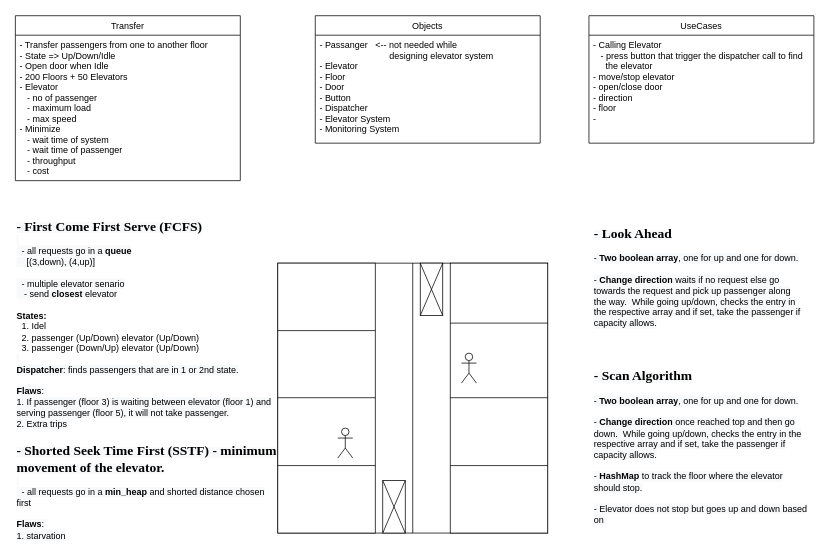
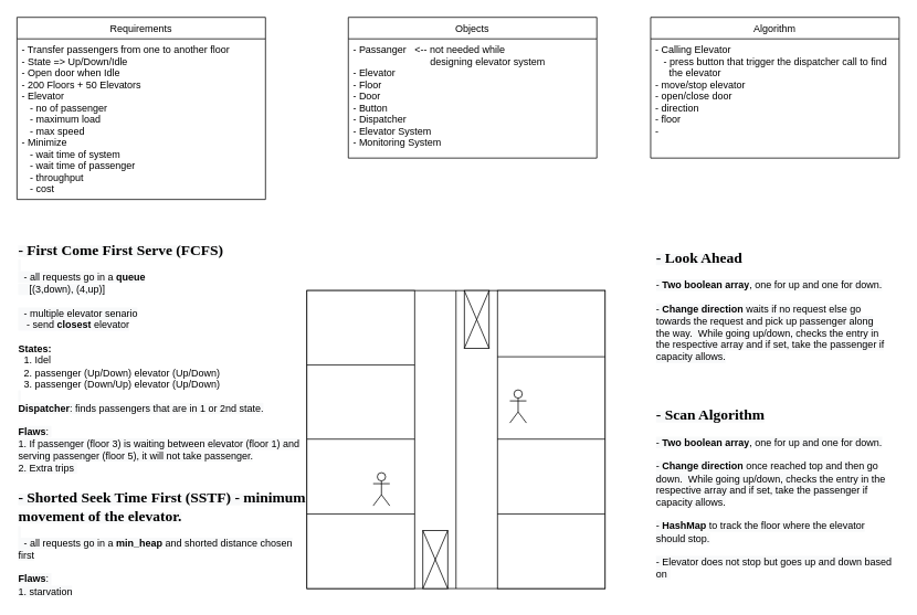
  <mxCell id="0" />
  <mxCell id="1" parent="0" />
- <mxCell id="2" value="Transfer" style="swimlane;fontStyle=0;childLayout=stackLayout;horizontal=1;startSize=26;horizontalStack=0;resizeParent=1;resizeParentMax=0;resizeLast=0;collapsible=1;marginBottom=0;" vertex="1" parent="1"><mxGeometry x="20" y="20" width="300" height="220" as="geometry" /></mxCell>
+ <mxCell id="2" value="Requirements" style="swimlane;fontStyle=0;childLayout=stackLayout;horizontal=1;startSize=26;horizontalStack=0;resizeParent=1;resizeParentMax=0;resizeLast=0;collapsible=1;marginBottom=0;" vertex="1" parent="1"><mxGeometry x="20" y="20" width="300" height="220" as="geometry" /></mxCell>
  <mxCell id="3" value="- Transfer passengers from one to another floor&#10;- State =&gt; Up/Down/Idle&#10;- Open door when Idle&#10;- 200 Floors + 50 Elevators&#10;- Elevator&#10;   - no of passenger&#10;   - maximum load&#10;   - max speed&#10;- Minimize&#10;   - wait time of system&#10;   - wait time of passenger&#10;   - throughput &#10;   - cost" style="text;strokeColor=none;fillColor=none;align=left;verticalAlign=top;spacingLeft=4;spacingRight=4;overflow=hidden;rotatable=0;points=[[0,0.5],[1,0.5]];portConstraint=eastwest;" vertex="1" parent="2"><mxGeometry y="26" width="300" height="194" as="geometry" /></mxCell>
  <mxCell id="4" value="" style="whiteSpace=wrap;html=1;aspect=fixed;" vertex="1" parent="1"><mxGeometry x="370" y="350" width="360" height="360" as="geometry" /></mxCell>
  <mxCell id="5" value="" style="rounded=0;whiteSpace=wrap;html=1;" vertex="1" parent="1"><mxGeometry x="370" y="350" width="130" height="360" as="geometry" /></mxCell>
  <mxCell id="6" value="" style="rounded=0;whiteSpace=wrap;html=1;" vertex="1" parent="1"><mxGeometry x="600" y="350" width="130" height="360" as="geometry" /></mxCell>
  <mxCell id="7" value="" style="endArrow=none;html=1;" edge="1" parent="1" source="4"><mxGeometry width="50" height="50" relative="1" as="geometry"><mxPoint x="420" y="420" as="sourcePoint" /><mxPoint x="550" y="350" as="targetPoint" /><Array as="points"><mxPoint x="550" y="710" /></Array></mxGeometry></mxCell>
  <mxCell id="8" value="" style="rounded=0;whiteSpace=wrap;html=1;" vertex="1" parent="1"><mxGeometry x="560" y="350" width="30" height="70" as="geometry" /></mxCell>
  <mxCell id="9" value="" style="endArrow=none;html=1;entryX=1;entryY=0.25;entryDx=0;entryDy=0;exitX=0;exitY=0.25;exitDx=0;exitDy=0;" edge="1" parent="1" source="5" target="5"><mxGeometry width="50" height="50" relative="1" as="geometry"><mxPoint x="240" y="450" as="sourcePoint" /><mxPoint x="290" y="400" as="targetPoint" /></mxGeometry></mxCell>
  <mxCell id="10" value="" style="endArrow=none;html=1;entryX=1;entryY=0.25;entryDx=0;entryDy=0;exitX=0;exitY=0.25;exitDx=0;exitDy=0;" edge="1" parent="1"><mxGeometry width="50" height="50" relative="1" as="geometry"><mxPoint x="370" y="529.5" as="sourcePoint" /><mxPoint x="500" y="529.5" as="targetPoint" /></mxGeometry></mxCell>
  <mxCell id="11" value="" style="endArrow=none;html=1;entryX=1;entryY=0.25;entryDx=0;entryDy=0;" edge="1" parent="1"><mxGeometry width="50" height="50" relative="1" as="geometry"><mxPoint x="370" y="620" as="sourcePoint" /><mxPoint x="500" y="620" as="targetPoint" /></mxGeometry></mxCell>
  <mxCell id="12" value="" style="endArrow=none;html=1;entryX=1;entryY=0.25;entryDx=0;entryDy=0;exitX=0;exitY=0.25;exitDx=0;exitDy=0;" edge="1" parent="1"><mxGeometry width="50" height="50" relative="1" as="geometry"><mxPoint x="600" y="430" as="sourcePoint" /><mxPoint x="730" y="430" as="targetPoint" /></mxGeometry></mxCell>
  <mxCell id="13" value="" style="endArrow=none;html=1;entryX=1;entryY=0.25;entryDx=0;entryDy=0;exitX=0;exitY=0.25;exitDx=0;exitDy=0;" edge="1" parent="1"><mxGeometry width="50" height="50" relative="1" as="geometry"><mxPoint x="600" y="529.5" as="sourcePoint" /><mxPoint x="730" y="529.5" as="targetPoint" /></mxGeometry></mxCell>
  <mxCell id="14" value="" style="endArrow=none;html=1;entryX=1;entryY=0.25;entryDx=0;entryDy=0;exitX=0;exitY=0.25;exitDx=0;exitDy=0;" edge="1" parent="1"><mxGeometry width="50" height="50" relative="1" as="geometry"><mxPoint x="600" y="620" as="sourcePoint" /><mxPoint x="730" y="620" as="targetPoint" /></mxGeometry></mxCell>
  <mxCell id="15" value="" style="shape=umlActor;verticalLabelPosition=bottom;verticalAlign=top;html=1;outlineConnect=0;" vertex="1" parent="1"><mxGeometry x="450" y="570" width="20" height="40" as="geometry" /></mxCell>
  <mxCell id="16" value="" style="shape=umlActor;verticalLabelPosition=bottom;verticalAlign=top;html=1;outlineConnect=0;" vertex="1" parent="1"><mxGeometry x="615" y="470" width="20" height="40" as="geometry" /></mxCell>
  <mxCell id="17" value="Objects" style="swimlane;fontStyle=0;childLayout=stackLayout;horizontal=1;startSize=26;horizontalStack=0;resizeParent=1;resizeParentMax=0;resizeLast=0;collapsible=1;marginBottom=0;" vertex="1" parent="1"><mxGeometry x="420" y="20" width="300" height="170" as="geometry" /></mxCell>
  <mxCell id="18" value="- Passanger   &lt;-- not needed while &#10;                            designing elevator system&#10;- Elevator&#10;- Floor&#10;- Door&#10;- Button&#10;- Dispatcher&#10;- Elevator System&#10;- Monitoring System" style="text;strokeColor=none;fillColor=none;align=left;verticalAlign=top;spacingLeft=4;spacingRight=4;overflow=hidden;rotatable=0;points=[[0,0.5],[1,0.5]];portConstraint=eastwest;" vertex="1" parent="17"><mxGeometry y="26" width="300" height="144" as="geometry" /></mxCell>
  <mxCell id="19" value="" style="endArrow=none;html=1;entryX=1;entryY=0;entryDx=0;entryDy=0;exitX=0;exitY=1;exitDx=0;exitDy=0;" edge="1" parent="1" source="8" target="8"><mxGeometry width="50" height="50" relative="1" as="geometry"><mxPoint x="540" y="580" as="sourcePoint" /><mxPoint x="590" y="530" as="targetPoint" /></mxGeometry></mxCell>
  <mxCell id="20" value="" style="endArrow=none;html=1;exitX=1;exitY=1;exitDx=0;exitDy=0;entryX=0;entryY=0;entryDx=0;entryDy=0;" edge="1" parent="1" source="8" target="8"><mxGeometry width="50" height="50" relative="1" as="geometry"><mxPoint x="570" y="430" as="sourcePoint" /><mxPoint x="600" y="360" as="targetPoint" /></mxGeometry></mxCell>
  <mxCell id="21" value="" style="rounded=0;whiteSpace=wrap;html=1;" vertex="1" parent="1"><mxGeometry x="510" y="640" width="30" height="70" as="geometry" /></mxCell>
  <mxCell id="22" value="" style="endArrow=none;html=1;entryX=1;entryY=0;entryDx=0;entryDy=0;exitX=0;exitY=1;exitDx=0;exitDy=0;" edge="1" parent="1" source="21" target="21"><mxGeometry width="50" height="50" relative="1" as="geometry"><mxPoint x="490" y="870" as="sourcePoint" /><mxPoint x="540" y="820" as="targetPoint" /></mxGeometry></mxCell>
  <mxCell id="23" value="" style="endArrow=none;html=1;exitX=1;exitY=1;exitDx=0;exitDy=0;entryX=0;entryY=0;entryDx=0;entryDy=0;" edge="1" parent="1" source="21" target="21"><mxGeometry width="50" height="50" relative="1" as="geometry"><mxPoint x="520" y="720" as="sourcePoint" /><mxPoint x="550" y="650" as="targetPoint" /></mxGeometry></mxCell>
- <mxCell id="24" value="UseCases" style="swimlane;fontStyle=0;childLayout=stackLayout;horizontal=1;startSize=26;horizontalStack=0;resizeParent=1;resizeParentMax=0;resizeLast=0;collapsible=1;marginBottom=0;" vertex="1" parent="1"><mxGeometry x="785" y="20" width="300" height="170" as="geometry" /></mxCell>
+ <mxCell id="24" value="Algorithm" style="swimlane;fontStyle=0;childLayout=stackLayout;horizontal=1;startSize=26;horizontalStack=0;resizeParent=1;resizeParentMax=0;resizeLast=0;collapsible=1;marginBottom=0;" vertex="1" parent="1"><mxGeometry x="785" y="20" width="300" height="170" as="geometry" /></mxCell>
  <mxCell id="25" value="- Calling Elevator&#10;   - press button that trigger the dispatcher call to find&#10;     the elevator &#10;- move/stop elevator&#10;- open/close door&#10;- direction&#10;- floor&#10;- " style="text;strokeColor=none;fillColor=none;align=left;verticalAlign=top;spacingLeft=4;spacingRight=4;overflow=hidden;rotatable=0;points=[[0,0.5],[1,0.5]];portConstraint=eastwest;" vertex="1" parent="24"><mxGeometry y="26" width="300" height="144" as="geometry" /></mxCell>
  <mxCell id="26" value="&lt;span style=&quot;color: rgb(0 , 0 , 0) ; font-style: normal ; letter-spacing: normal ; text-align: left ; text-indent: 0px ; text-transform: none ; word-spacing: 0px ; background-color: rgb(248 , 249 , 250) ; display: inline ; float: none&quot;&gt;&lt;b&gt;&lt;br&gt;&lt;font style=&quot;font-size: 18px&quot; face=&quot;Comic Sans MS&quot;&gt;- First Come First Serve (FCFS)&lt;/font&gt;&lt;/b&gt;&lt;/span&gt;&lt;font size=&quot;3&quot; face=&quot;Comic Sans MS&quot;&gt;&lt;br style=&quot;padding: 0px ; margin: 0px ; color: rgb(0 , 0 , 0) ; font-style: normal ; letter-spacing: normal ; text-align: left ; text-indent: 0px ; text-transform: none ; word-spacing: 0px ; background-color: rgb(248 , 249 , 250)&quot;&gt;&lt;/font&gt;&lt;span style=&quot;color: rgb(0 , 0 , 0) ; font-family: &amp;#34;helvetica&amp;#34; ; font-size: 12px ; font-style: normal ; letter-spacing: normal ; text-align: left ; text-indent: 0px ; text-transform: none ; word-spacing: 0px ; background-color: rgb(248 , 249 , 250) ; display: inline ; float: none&quot;&gt;&lt;b&gt;&amp;nbsp;&lt;/b&gt;&lt;br&gt;&amp;nbsp; - all requests go in a &lt;b&gt;queue&lt;/b&gt;&lt;/span&gt;&lt;br style=&quot;padding: 0px ; margin: 0px ; color: rgb(0 , 0 , 0) ; font-family: &amp;#34;helvetica&amp;#34; ; font-size: 12px ; font-style: normal ; letter-spacing: normal ; text-align: left ; text-indent: 0px ; text-transform: none ; word-spacing: 0px ; background-color: rgb(248 , 249 , 250)&quot;&gt;&lt;span style=&quot;color: rgb(0 , 0 , 0) ; font-family: &amp;#34;helvetica&amp;#34; ; font-size: 12px ; font-style: normal ; font-weight: 400 ; letter-spacing: normal ; text-align: left ; text-indent: 0px ; text-transform: none ; word-spacing: 0px ; background-color: rgb(248 , 249 , 250) ; display: inline ; float: none&quot;&gt;&amp;nbsp; &amp;nbsp; [(3,down), (4,up)]&lt;/span&gt;&lt;br style=&quot;padding: 0px ; margin: 0px ; color: rgb(0 , 0 , 0) ; font-family: &amp;#34;helvetica&amp;#34; ; font-size: 12px ; font-style: normal ; font-weight: 400 ; letter-spacing: normal ; text-align: left ; text-indent: 0px ; text-transform: none ; word-spacing: 0px ; background-color: rgb(248 , 249 , 250)&quot;&gt;&lt;br style=&quot;padding: 0px ; margin: 0px ; color: rgb(0 , 0 , 0) ; font-family: &amp;#34;helvetica&amp;#34; ; font-size: 12px ; font-style: normal ; font-weight: 400 ; letter-spacing: normal ; text-align: left ; text-indent: 0px ; text-transform: none ; word-spacing: 0px ; background-color: rgb(248 , 249 , 250)&quot;&gt;&lt;span style=&quot;color: rgb(0 , 0 , 0) ; font-family: &amp;#34;helvetica&amp;#34; ; font-size: 12px ; font-style: normal ; letter-spacing: normal ; text-align: left ; text-indent: 0px ; text-transform: none ; word-spacing: 0px ; background-color: rgb(248 , 249 , 250) ; display: inline ; float: none&quot;&gt;&amp;nbsp; - multiple elevator senario&lt;/span&gt;&lt;br style=&quot;padding: 0px ; margin: 0px ; color: rgb(0 , 0 , 0) ; font-family: &amp;#34;helvetica&amp;#34; ; font-size: 12px ; font-style: normal ; letter-spacing: normal ; text-align: left ; text-indent: 0px ; text-transform: none ; word-spacing: 0px ; background-color: rgb(248 , 249 , 250)&quot;&gt;&lt;span style=&quot;color: rgb(0 , 0 , 0) ; font-family: &amp;#34;helvetica&amp;#34; ; font-size: 12px ; font-style: normal ; font-weight: 400 ; letter-spacing: normal ; text-align: left ; text-indent: 0px ; text-transform: none ; word-spacing: 0px ; background-color: rgb(248 , 249 , 250) ; display: inline ; float: none&quot;&gt;&amp;nbsp; &amp;nbsp;- send &lt;/span&gt;&lt;span style=&quot;color: rgb(0 , 0 , 0) ; font-family: &amp;#34;helvetica&amp;#34; ; font-size: 12px ; font-style: normal ; letter-spacing: normal ; text-align: left ; text-indent: 0px ; text-transform: none ; word-spacing: 0px ; background-color: rgb(248 , 249 , 250) ; display: inline ; float: none&quot;&gt;&lt;b&gt;closest&lt;/b&gt;&lt;/span&gt;&lt;span style=&quot;color: rgb(0 , 0 , 0) ; font-family: &amp;#34;helvetica&amp;#34; ; font-size: 12px ; font-style: normal ; font-weight: 400 ; letter-spacing: normal ; text-align: left ; text-indent: 0px ; text-transform: none ; word-spacing: 0px ; background-color: rgb(248 , 249 , 250) ; display: inline ; float: none&quot;&gt; elevator&lt;br&gt;&lt;/span&gt;&lt;br&gt;&lt;b&gt;States:&amp;nbsp;&lt;br style=&quot;padding: 0px ; margin: 0px ; color: rgb(0 , 0 , 0) ; font-family: &amp;#34;helvetica&amp;#34; ; font-size: 12px ; font-style: normal ; letter-spacing: normal ; text-align: left ; text-indent: 0px ; text-transform: none ; word-spacing: 0px ; background-color: rgb(248 , 249 , 250)&quot;&gt;&lt;/b&gt;&amp;nbsp; 1. Idel&lt;br&gt;&amp;nbsp; 2. passenger (Up/Down) elevator (Up/Down)&amp;nbsp;&lt;br&gt;&amp;nbsp; 3. passenger (Down/Up) elevator (Up/Down)&lt;br&gt;&lt;span style=&quot;color: rgb(0 , 0 , 0) ; font-family: &amp;#34;helvetica&amp;#34; ; font-size: 12px ; font-style: normal ; letter-spacing: normal ; text-align: left ; text-indent: 0px ; text-transform: none ; word-spacing: 0px ; background-color: rgb(248 , 249 , 250) ; display: inline ; float: none&quot;&gt;&amp;nbsp;&lt;br&gt;&lt;b&gt;Dispatcher&lt;/b&gt;&lt;/span&gt;&lt;span style=&quot;color: rgb(0 , 0 , 0) ; font-family: &amp;#34;helvetica&amp;#34; ; font-size: 12px ; font-style: normal ; letter-spacing: normal ; text-align: left ; text-indent: 0px ; text-transform: none ; word-spacing: 0px ; background-color: rgb(248 , 249 , 250) ; display: inline ; float: none&quot;&gt;:&amp;nbsp;finds passengers that are in 1 or 2nd state.&lt;br&gt;&lt;br&gt;&lt;b&gt;Flaws&lt;/b&gt;&lt;/span&gt;&lt;span style=&quot;color: rgb(0 , 0 , 0) ; font-family: &amp;#34;helvetica&amp;#34; ; font-size: 12px ; font-style: normal ; font-weight: 400 ; letter-spacing: normal ; text-align: left ; text-indent: 0px ; text-transform: none ; word-spacing: 0px ; background-color: rgb(248 , 249 , 250) ; display: inline ; float: none&quot;&gt;:&amp;nbsp;&lt;br&gt;1. If passenger (floor 3) is waiting between elevator (floor 1) and serving passenger (floor 5), it will not take passenger.&lt;br&gt;2. Extra trips&amp;nbsp;&lt;br&gt;&lt;/span&gt;" style="text;whiteSpace=wrap;html=1;shadow=1;" vertex="1" parent="1"><mxGeometry x="20" y="270" width="350" height="320" as="geometry" /></mxCell>
  <mxCell id="27" value="&lt;span style=&quot;color: rgb(0 , 0 , 0) ; font-style: normal ; letter-spacing: normal ; text-align: left ; text-indent: 0px ; text-transform: none ; word-spacing: 0px ; background-color: rgb(248 , 249 , 250) ; display: inline ; float: none&quot;&gt;&lt;b&gt;&lt;br&gt;&lt;font style=&quot;font-size: 18px&quot; face=&quot;Comic Sans MS&quot;&gt;- Shorted Seek Time First (SSTF) - minimum movement of the elevator.&lt;/font&gt;&lt;/b&gt;&lt;/span&gt;&lt;font size=&quot;3&quot; face=&quot;Comic Sans MS&quot;&gt;&lt;br style=&quot;padding: 0px ; margin: 0px ; color: rgb(0 , 0 , 0) ; font-style: normal ; letter-spacing: normal ; text-align: left ; text-indent: 0px ; text-transform: none ; word-spacing: 0px ; background-color: rgb(248 , 249 , 250)&quot;&gt;&lt;/font&gt;&lt;span style=&quot;color: rgb(0 , 0 , 0) ; font-family: &amp;#34;helvetica&amp;#34; ; font-size: 12px ; font-style: normal ; letter-spacing: normal ; text-align: left ; text-indent: 0px ; text-transform: none ; word-spacing: 0px ; background-color: rgb(248 , 249 , 250) ; display: inline ; float: none&quot;&gt;&lt;b&gt;&amp;nbsp;&lt;/b&gt;&lt;br&gt;&amp;nbsp; - all requests go in a &lt;b&gt;min_heap&lt;/b&gt; and shorted distance chosen first&lt;/span&gt;&lt;br style=&quot;padding: 0px ; margin: 0px ; color: rgb(0 , 0 , 0) ; font-family: &amp;#34;helvetica&amp;#34; ; font-size: 12px ; font-style: normal ; letter-spacing: normal ; text-align: left ; text-indent: 0px ; text-transform: none ; word-spacing: 0px ; background-color: rgb(248 , 249 , 250)&quot;&gt;&amp;nbsp;&amp;nbsp;&lt;span style=&quot;color: rgb(0 , 0 , 0) ; font-family: &amp;#34;helvetica&amp;#34; ; font-size: 12px ; font-style: normal ; letter-spacing: normal ; text-align: left ; text-indent: 0px ; text-transform: none ; word-spacing: 0px ; background-color: rgb(248 , 249 , 250) ; display: inline ; float: none&quot;&gt;&lt;br&gt;&lt;b&gt;Flaws&lt;/b&gt;&lt;/span&gt;&lt;span style=&quot;color: rgb(0 , 0 , 0) ; font-family: &amp;#34;helvetica&amp;#34; ; font-size: 12px ; font-style: normal ; font-weight: 400 ; letter-spacing: normal ; text-align: left ; text-indent: 0px ; text-transform: none ; word-spacing: 0px ; background-color: rgb(248 , 249 , 250) ; display: inline ; float: none&quot;&gt;:&amp;nbsp;&lt;br&gt;1. starvation&lt;br&gt;&lt;/span&gt;" style="text;whiteSpace=wrap;html=1;" vertex="1" parent="1"><mxGeometry x="20" y="570" width="350" height="150" as="geometry" /></mxCell>
  <mxCell id="28" value="&lt;span style=&quot;color: rgb(0 , 0 , 0) ; font-style: normal ; letter-spacing: normal ; text-align: left ; text-indent: 0px ; text-transform: none ; word-spacing: 0px ; background-color: rgb(248 , 249 , 250) ; display: inline ; float: none&quot;&gt;&lt;b&gt;&lt;br&gt;&lt;font face=&quot;Comic Sans MS&quot; style=&quot;font-size: 18px&quot;&gt;- Scan Algorithm&lt;br&gt;&lt;/font&gt;&lt;/b&gt;&lt;/span&gt;&lt;span style=&quot;color: rgb(0 , 0 , 0) ; font-family: &amp;#34;helvetica&amp;#34; ; font-size: 12px ; font-style: normal ; font-weight: 400 ; letter-spacing: normal ; text-align: left ; text-indent: 0px ; text-transform: none ; word-spacing: 0px ; background-color: rgb(248 , 249 , 250) ; display: inline ; float: none&quot;&gt;&lt;br&gt;- &lt;/span&gt;&lt;span style=&quot;color: rgb(0 , 0 , 0) ; font-family: &amp;#34;helvetica&amp;#34; ; font-size: 12px ; font-style: normal ; letter-spacing: normal ; text-align: left ; text-indent: 0px ; text-transform: none ; word-spacing: 0px ; background-color: rgb(248 , 249 , 250) ; display: inline ; float: none&quot;&gt;&lt;b&gt;Two boolean array&lt;/b&gt;&lt;/span&gt;&lt;span style=&quot;color: rgb(0 , 0 , 0) ; font-family: &amp;#34;helvetica&amp;#34; ; font-size: 12px ; font-style: normal ; font-weight: 400 ; letter-spacing: normal ; text-align: left ; text-indent: 0px ; text-transform: none ; word-spacing: 0px ; background-color: rgb(248 , 249 , 250) ; display: inline ; float: none&quot;&gt;, one for up and one for down.&lt;br&gt;&lt;br&gt;- &lt;/span&gt;&lt;span style=&quot;color: rgb(0 , 0 , 0) ; font-family: &amp;#34;helvetica&amp;#34; ; font-size: 12px ; font-style: normal ; letter-spacing: normal ; text-align: left ; text-indent: 0px ; text-transform: none ; word-spacing: 0px ; background-color: rgb(248 , 249 , 250) ; display: inline ; float: none&quot;&gt;&lt;b&gt;Change direction&lt;/b&gt;&lt;/span&gt;&lt;span style=&quot;color: rgb(0 , 0 , 0) ; font-family: &amp;#34;helvetica&amp;#34; ; font-size: 12px ; font-style: normal ; font-weight: 400 ; letter-spacing: normal ; text-align: left ; text-indent: 0px ; text-transform: none ; word-spacing: 0px ; background-color: rgb(248 , 249 , 250) ; display: inline ; float: none&quot;&gt; once reached top and then go down.&amp;nbsp; While going up/down, checks the entry in the respective array and if set, take the passenger if capacity allows.&lt;br&gt;&lt;br&gt;- &lt;/span&gt;&lt;span style=&quot;color: rgb(0 , 0 , 0) ; font-family: &amp;#34;helvetica&amp;#34; ; font-size: 12px ; font-style: normal ; letter-spacing: normal ; text-align: left ; text-indent: 0px ; text-transform: none ; word-spacing: 0px ; background-color: rgb(248 , 249 , 250) ; display: inline ; float: none&quot;&gt;&lt;b&gt;HashMap&lt;/b&gt;&lt;/span&gt;&lt;span style=&quot;color: rgb(0 , 0 , 0) ; font-family: &amp;#34;helvetica&amp;#34; ; font-size: 12px ; font-style: normal ; font-weight: 400 ; letter-spacing: normal ; text-align: left ; text-indent: 0px ; text-transform: none ; word-spacing: 0px ; background-color: rgb(248 , 249 , 250) ; display: inline ; float: none&quot;&gt; to track the floor where the elevator should stop.&lt;br&gt;&lt;br&gt;- Elevator does not stop but goes up and down based on&amp;nbsp;&lt;br&gt;&lt;br&gt;&lt;br&gt;&lt;/span&gt;" style="text;whiteSpace=wrap;html=1;" vertex="1" parent="1"><mxGeometry x="790" y="470" width="290" height="230" as="geometry" /></mxCell>
  <mxCell id="29" value="&lt;span style=&quot;color: rgb(0 , 0 , 0) ; font-style: normal ; letter-spacing: normal ; text-align: left ; text-indent: 0px ; text-transform: none ; word-spacing: 0px ; background-color: rgb(248 , 249 , 250) ; display: inline ; float: none&quot;&gt;&lt;b&gt;&lt;br&gt;&lt;font face=&quot;Comic Sans MS&quot; style=&quot;font-size: 18px&quot;&gt;- Look Ahead&lt;br&gt;&lt;/font&gt;&lt;/b&gt;&lt;/span&gt;&lt;span style=&quot;color: rgb(0 , 0 , 0) ; font-family: &amp;#34;helvetica&amp;#34; ; font-size: 12px ; font-style: normal ; font-weight: 400 ; letter-spacing: normal ; text-align: left ; text-indent: 0px ; text-transform: none ; word-spacing: 0px ; background-color: rgb(248 , 249 , 250) ; display: inline ; float: none&quot;&gt;&lt;br&gt;- &lt;/span&gt;&lt;span style=&quot;color: rgb(0 , 0 , 0) ; font-family: &amp;#34;helvetica&amp;#34; ; font-size: 12px ; font-style: normal ; letter-spacing: normal ; text-align: left ; text-indent: 0px ; text-transform: none ; word-spacing: 0px ; background-color: rgb(248 , 249 , 250) ; display: inline ; float: none&quot;&gt;&lt;b&gt;Two boolean array&lt;/b&gt;&lt;/span&gt;&lt;span style=&quot;color: rgb(0 , 0 , 0) ; font-family: &amp;#34;helvetica&amp;#34; ; font-size: 12px ; font-style: normal ; font-weight: 400 ; letter-spacing: normal ; text-align: left ; text-indent: 0px ; text-transform: none ; word-spacing: 0px ; background-color: rgb(248 , 249 , 250) ; display: inline ; float: none&quot;&gt;, one for up and one for down.&lt;br&gt;&lt;br&gt;- &lt;/span&gt;&lt;span style=&quot;color: rgb(0 , 0 , 0) ; font-family: &amp;#34;helvetica&amp;#34; ; font-size: 12px ; font-style: normal ; letter-spacing: normal ; text-align: left ; text-indent: 0px ; text-transform: none ; word-spacing: 0px ; background-color: rgb(248 , 249 , 250) ; display: inline ; float: none&quot;&gt;&lt;b&gt;Change direction&lt;/b&gt;&lt;/span&gt;&lt;span style=&quot;color: rgb(0 , 0 , 0) ; font-family: &amp;#34;helvetica&amp;#34; ; font-size: 12px ; font-style: normal ; font-weight: 400 ; letter-spacing: normal ; text-align: left ; text-indent: 0px ; text-transform: none ; word-spacing: 0px ; background-color: rgb(248 , 249 , 250) ; display: inline ; float: none&quot;&gt; waits if no request else go towards the request and pick up passenger along the way.&amp;nbsp; While going up/down, checks the entry in the respective array and if set, take the passenger if capacity allows.&lt;/span&gt;&lt;span style=&quot;color: rgb(0 , 0 , 0) ; font-family: &amp;#34;helvetica&amp;#34; ; font-size: 12px ; font-style: normal ; font-weight: 400 ; letter-spacing: normal ; text-align: left ; text-indent: 0px ; text-transform: none ; word-spacing: 0px ; background-color: rgb(248 , 249 , 250) ; display: inline ; float: none&quot;&gt;&lt;br&gt;&lt;br&gt;&lt;br&gt;&lt;/span&gt;" style="text;whiteSpace=wrap;html=1;" vertex="1" parent="1"><mxGeometry x="790" y="280" width="280" height="230" as="geometry" /></mxCell>
